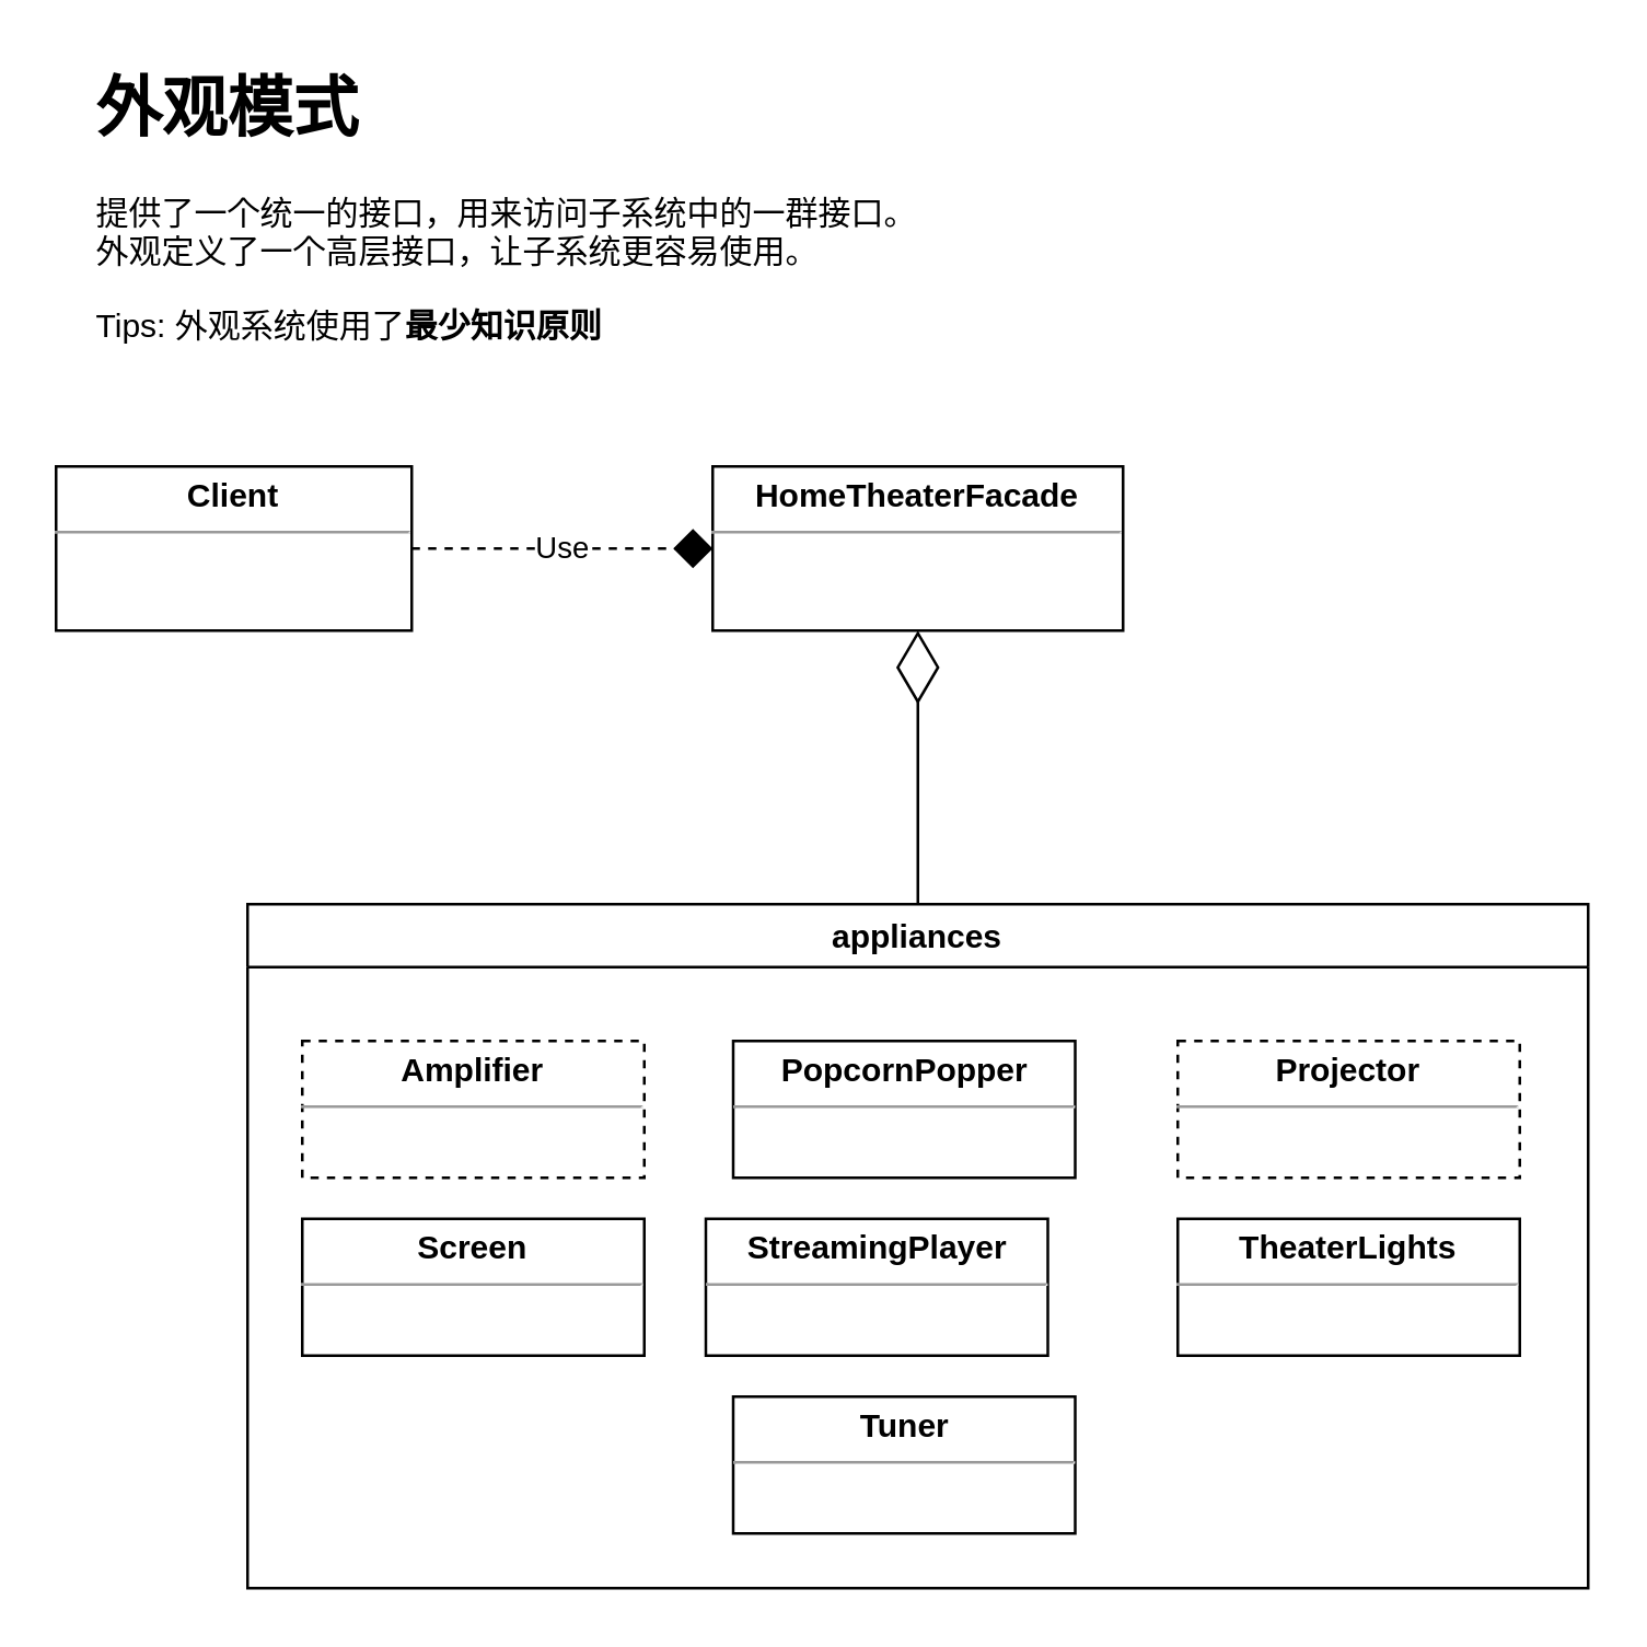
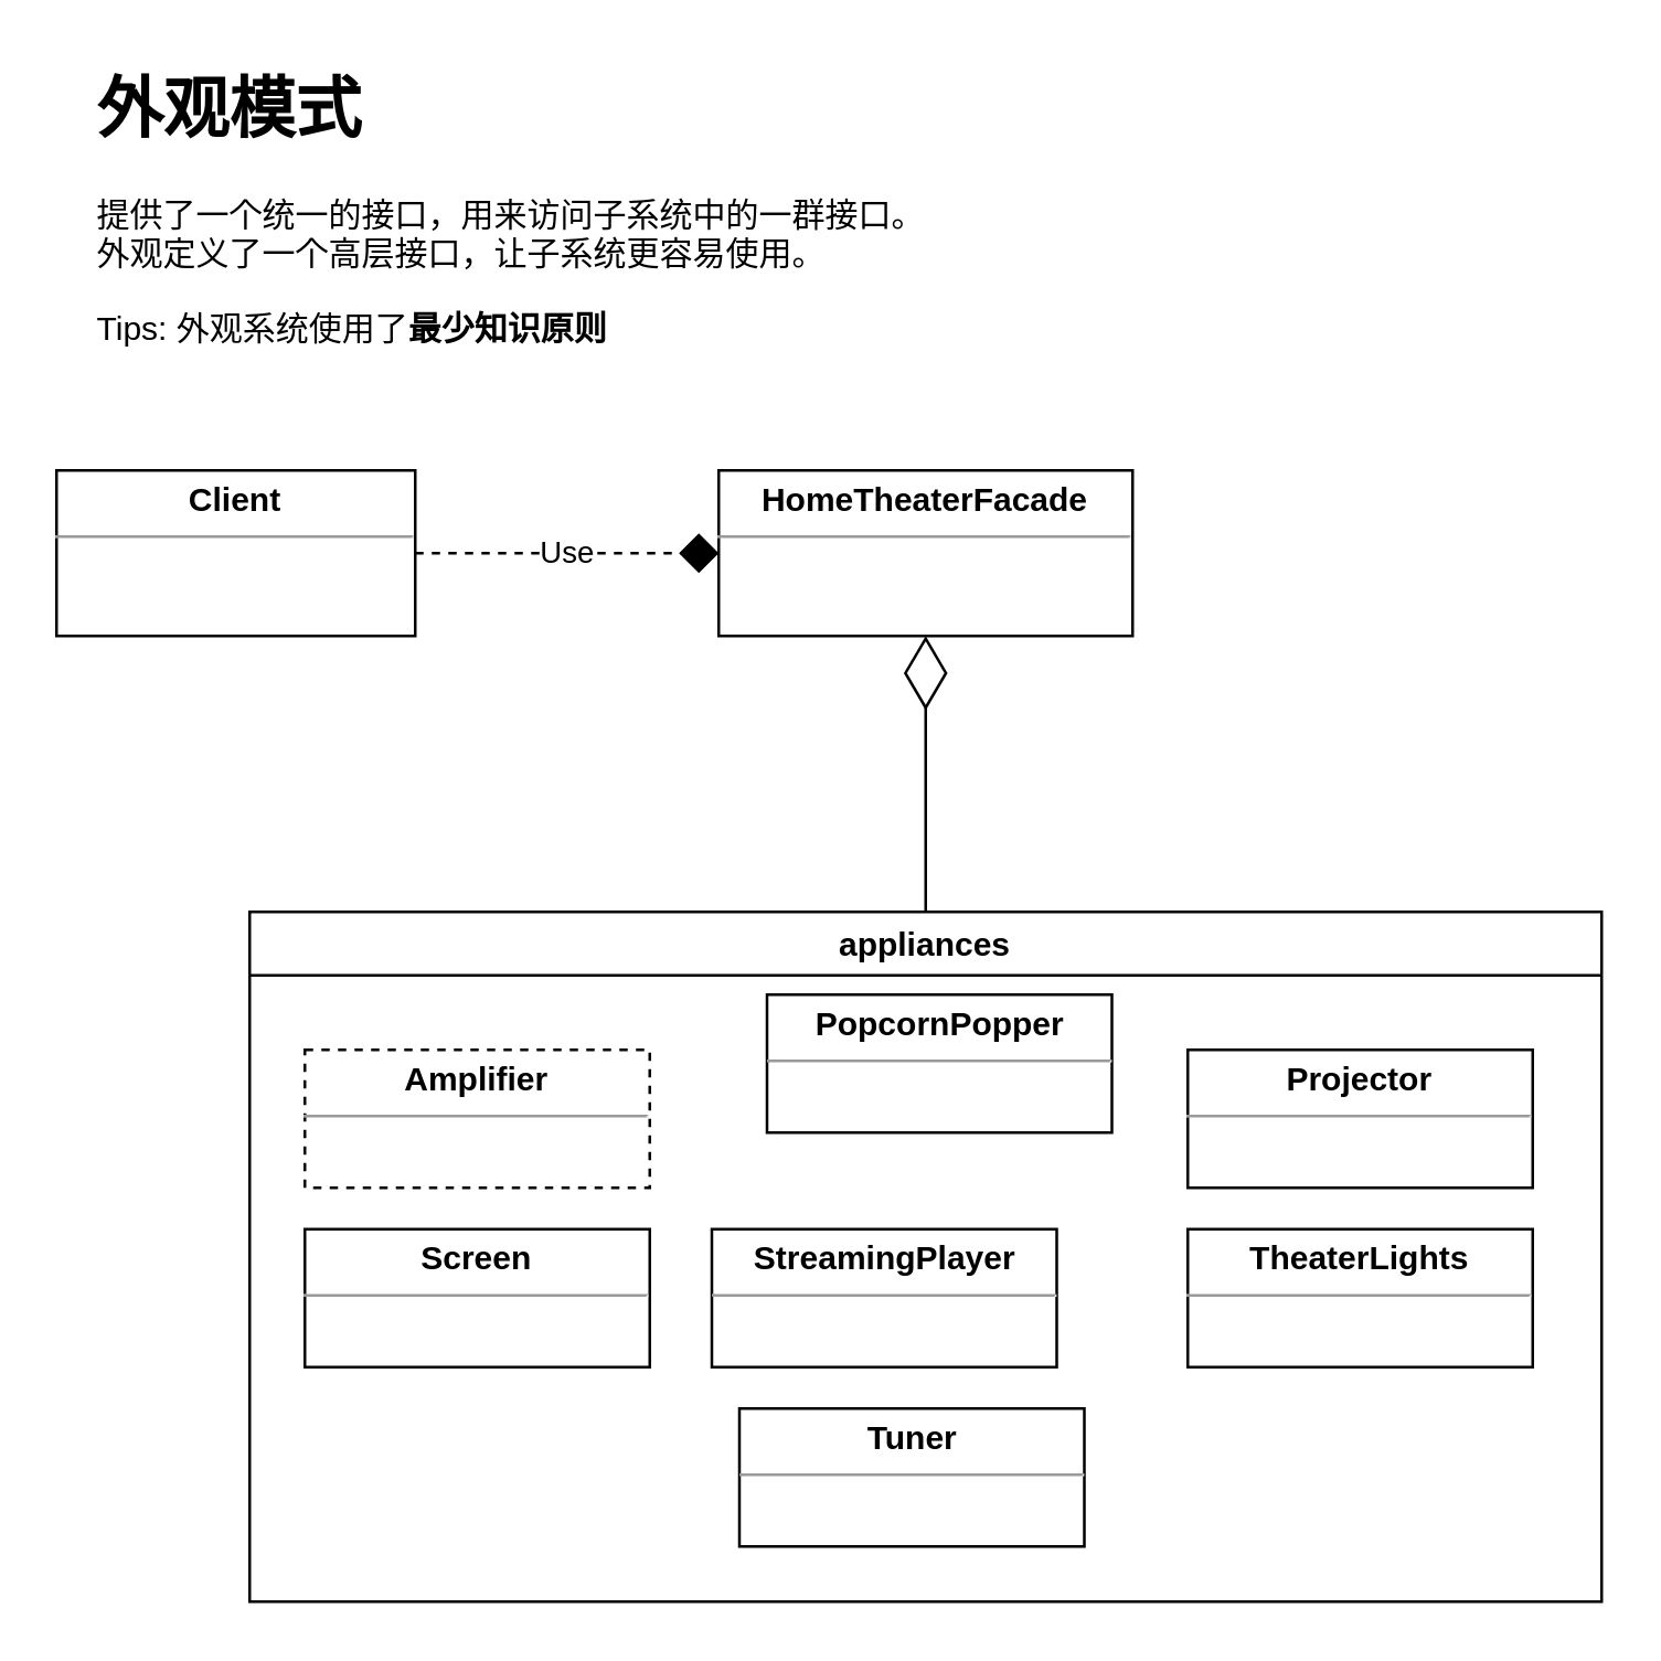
  <mxCell id="0" />
  <mxCell id="1" parent="0" />
  <mxCell id="2" value="&lt;p style=&quot;margin: 0px ; margin-top: 4px ; text-align: center&quot;&gt;&lt;b&gt;Client&lt;/b&gt;&lt;/p&gt;&lt;hr size=&quot;1&quot;&gt;&lt;p style=&quot;margin: 0px ; margin-left: 4px&quot;&gt;&lt;br&gt;&lt;/p&gt;" style="verticalAlign=top;align=left;overflow=fill;fontSize=12;fontFamily=Helvetica;html=1;" vertex="1" parent="1"><mxGeometry x="20" y="170" width="130" height="60" as="geometry" /></mxCell>
  <mxCell id="3" value="&lt;p style=&quot;margin: 0px ; margin-top: 4px ; text-align: center&quot;&gt;&lt;b&gt;HomeTheaterFacade&lt;/b&gt;&lt;/p&gt;&lt;hr size=&quot;1&quot;&gt;&lt;p style=&quot;margin: 0px ; margin-left: 4px&quot;&gt;&lt;br&gt;&lt;/p&gt;" style="verticalAlign=top;align=left;overflow=fill;fontSize=12;fontFamily=Helvetica;html=1;" vertex="1" parent="1"><mxGeometry x="260" y="170" width="150" height="60" as="geometry" /></mxCell>
  <mxCell id="4" value="appliances" style="swimlane;startSize=23;" vertex="1" parent="1"><mxGeometry x="90" y="330" width="490" height="250" as="geometry" /></mxCell>
  <mxCell id="5" value="&lt;p style=&quot;margin: 0px ; margin-top: 4px ; text-align: center&quot;&gt;&lt;b&gt;Amplifier&lt;/b&gt;&lt;/p&gt;&lt;hr size=&quot;1&quot;&gt;&lt;p style=&quot;margin: 0px ; margin-left: 4px&quot;&gt;&lt;br&gt;&lt;/p&gt;" style="verticalAlign=top;align=left;overflow=fill;fontSize=12;fontFamily=Helvetica;html=1;dashed=1;" vertex="1" parent="4"><mxGeometry x="20" y="50" width="125" height="50" as="geometry" /></mxCell>
- <mxCell id="6" value="&lt;p style=&quot;margin: 0px ; margin-top: 4px ; text-align: center&quot;&gt;&lt;b&gt;PopcornPopper&lt;/b&gt;&lt;/p&gt;&lt;hr size=&quot;1&quot;&gt;&lt;p style=&quot;margin: 0px ; margin-left: 4px&quot;&gt;&lt;br&gt;&lt;/p&gt;" style="verticalAlign=top;align=left;overflow=fill;fontSize=12;fontFamily=Helvetica;html=1;" vertex="1" parent="4"><mxGeometry x="177.5" y="50" width="125" height="50" as="geometry" /></mxCell>
- <mxCell id="7" value="&lt;p style=&quot;margin: 0px ; margin-top: 4px ; text-align: center&quot;&gt;&lt;b&gt;Projector&lt;/b&gt;&lt;/p&gt;&lt;hr size=&quot;1&quot;&gt;&lt;p style=&quot;margin: 0px ; margin-left: 4px&quot;&gt;&lt;br&gt;&lt;/p&gt;" style="verticalAlign=top;align=left;overflow=fill;fontSize=12;fontFamily=Helvetica;html=1;dashed=1;" vertex="1" parent="4"><mxGeometry x="340" y="50" width="125" height="50" as="geometry" /></mxCell>
+ <mxCell id="6" value="&lt;p style=&quot;margin: 0px ; margin-top: 4px ; text-align: center&quot;&gt;&lt;b&gt;PopcornPopper&lt;/b&gt;&lt;/p&gt;&lt;hr size=&quot;1&quot;&gt;&lt;p style=&quot;margin: 0px ; margin-left: 4px&quot;&gt;&lt;br&gt;&lt;/p&gt;" style="verticalAlign=top;align=left;overflow=fill;fontSize=12;fontFamily=Helvetica;html=1;" vertex="1" parent="4"><mxGeometry x="187.5" y="30" width="125" height="50" as="geometry" /></mxCell>
+ <mxCell id="7" value="&lt;p style=&quot;margin: 0px ; margin-top: 4px ; text-align: center&quot;&gt;&lt;b&gt;Projector&lt;/b&gt;&lt;/p&gt;&lt;hr size=&quot;1&quot;&gt;&lt;p style=&quot;margin: 0px ; margin-left: 4px&quot;&gt;&lt;br&gt;&lt;/p&gt;" style="verticalAlign=top;align=left;overflow=fill;fontSize=12;fontFamily=Helvetica;html=1;" vertex="1" parent="4"><mxGeometry x="340" y="50" width="125" height="50" as="geometry" /></mxCell>
  <mxCell id="8" value="&lt;p style=&quot;margin: 0px ; margin-top: 4px ; text-align: center&quot;&gt;&lt;b&gt;StreamingPlayer&lt;/b&gt;&lt;/p&gt;&lt;hr size=&quot;1&quot;&gt;&lt;p style=&quot;margin: 0px ; margin-left: 4px&quot;&gt;&lt;br&gt;&lt;/p&gt;" style="verticalAlign=top;align=left;overflow=fill;fontSize=12;fontFamily=Helvetica;html=1;" vertex="1" parent="4"><mxGeometry x="167.5" y="115" width="125" height="50" as="geometry" /></mxCell>
  <mxCell id="9" value="&lt;p style=&quot;margin: 0px ; margin-top: 4px ; text-align: center&quot;&gt;&lt;b&gt;Screen&lt;/b&gt;&lt;/p&gt;&lt;hr size=&quot;1&quot;&gt;&lt;p style=&quot;margin: 0px ; margin-left: 4px&quot;&gt;&lt;br&gt;&lt;/p&gt;" style="verticalAlign=top;align=left;overflow=fill;fontSize=12;fontFamily=Helvetica;html=1;" vertex="1" parent="4"><mxGeometry x="20" y="115" width="125" height="50" as="geometry" /></mxCell>
  <mxCell id="10" value="&lt;p style=&quot;margin: 0px ; margin-top: 4px ; text-align: center&quot;&gt;&lt;b&gt;TheaterLights&lt;/b&gt;&lt;/p&gt;&lt;hr size=&quot;1&quot;&gt;&lt;p style=&quot;margin: 0px ; margin-left: 4px&quot;&gt;&lt;br&gt;&lt;/p&gt;" style="verticalAlign=top;align=left;overflow=fill;fontSize=12;fontFamily=Helvetica;html=1;" vertex="1" parent="4"><mxGeometry x="340" y="115" width="125" height="50" as="geometry" /></mxCell>
  <mxCell id="11" value="Text" style="text;html=1;align=center;verticalAlign=middle;resizable=0;points=[];autosize=1;" vertex="1" parent="4"><mxGeometry x="257" y="202" width="40" height="20" as="geometry" /></mxCell>
  <mxCell id="12" value="&lt;p style=&quot;margin: 0px ; margin-top: 4px ; text-align: center&quot;&gt;&lt;b&gt;Tuner&lt;/b&gt;&lt;/p&gt;&lt;hr size=&quot;1&quot;&gt;&lt;p style=&quot;margin: 0px ; margin-left: 4px&quot;&gt;&lt;br&gt;&lt;/p&gt;" style="verticalAlign=top;align=left;overflow=fill;fontSize=12;fontFamily=Helvetica;html=1;" vertex="1" parent="4"><mxGeometry x="177.5" y="180" width="125" height="50" as="geometry" /></mxCell>
  <mxCell id="13" value="" style="endArrow=diamondThin;endFill=0;endSize=24;html=1;rounded=0;entryX=0.5;entryY=1;entryDx=0;entryDy=0;exitX=0.5;exitY=0;exitDx=0;exitDy=0;" edge="1" parent="1" source="4" target="3"><mxGeometry width="160" relative="1" as="geometry"><mxPoint x="80" y="400" as="sourcePoint" /><mxPoint x="240" y="400" as="targetPoint" /></mxGeometry></mxCell>
  <mxCell id="14" value="Use" style="endArrow=diamond;endSize=12;dashed=1;html=1;rounded=0;entryX=0;entryY=0.5;entryDx=0;entryDy=0;exitX=1;exitY=0.5;exitDx=0;exitDy=0;" edge="1" parent="1" source="2" target="3"><mxGeometry width="160" relative="1" as="geometry"><mxPoint x="80" y="400" as="sourcePoint" /><mxPoint x="240" y="400" as="targetPoint" /></mxGeometry></mxCell>
  <mxCell id="15" value="&lt;h1&gt;外观模式&lt;/h1&gt;&lt;p&gt;提供了一个统一的接口，用来访问子系统中的一群接口。外观定义了一个高层接口，让子系统更容易使用。&lt;/p&gt;&lt;p&gt;Tips: 外观系统使用了&lt;b&gt;最少知识原则&lt;/b&gt;&lt;/p&gt;" style="text;html=1;strokeColor=none;fillColor=none;spacing=5;spacingTop=-20;whiteSpace=wrap;overflow=hidden;rounded=0;" vertex="1" parent="1"><mxGeometry x="30" y="20" width="310" height="120" as="geometry" /></mxCell>
